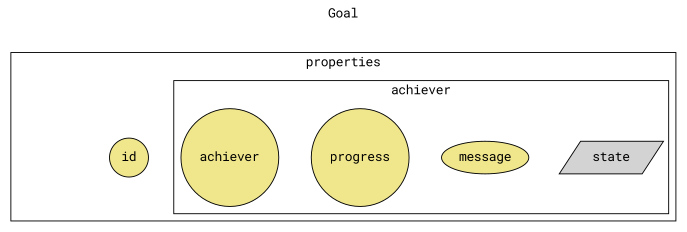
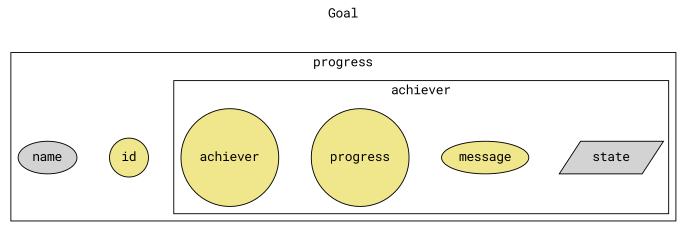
  digraph {
    fontname="Roboto Mono"
    label=Goal
    labelloc=t
    rankdir=LR
    node [fillcolor=khaki fontname="Roboto Mono" shape=circle style=filled]
    edge [fontname="Roboto Mono" style=invis]
    achiever
    progress
    message [shape=ellipse]
    state [fillcolor=lightgrey shape=parallelogram]
    id
+   name [fillcolor=lightgrey shape=ellipse]
    subgraph cluster_1 {
-     label=properties
+     label=progress
      id
+     name
      subgraph cluster_2 {
        label=achiever
        achiever
        progress
        message
        state
      }
    }
    achiever -> progress
    progress -> message
    message -> state
    id -> achiever
+   name -> id
  }
